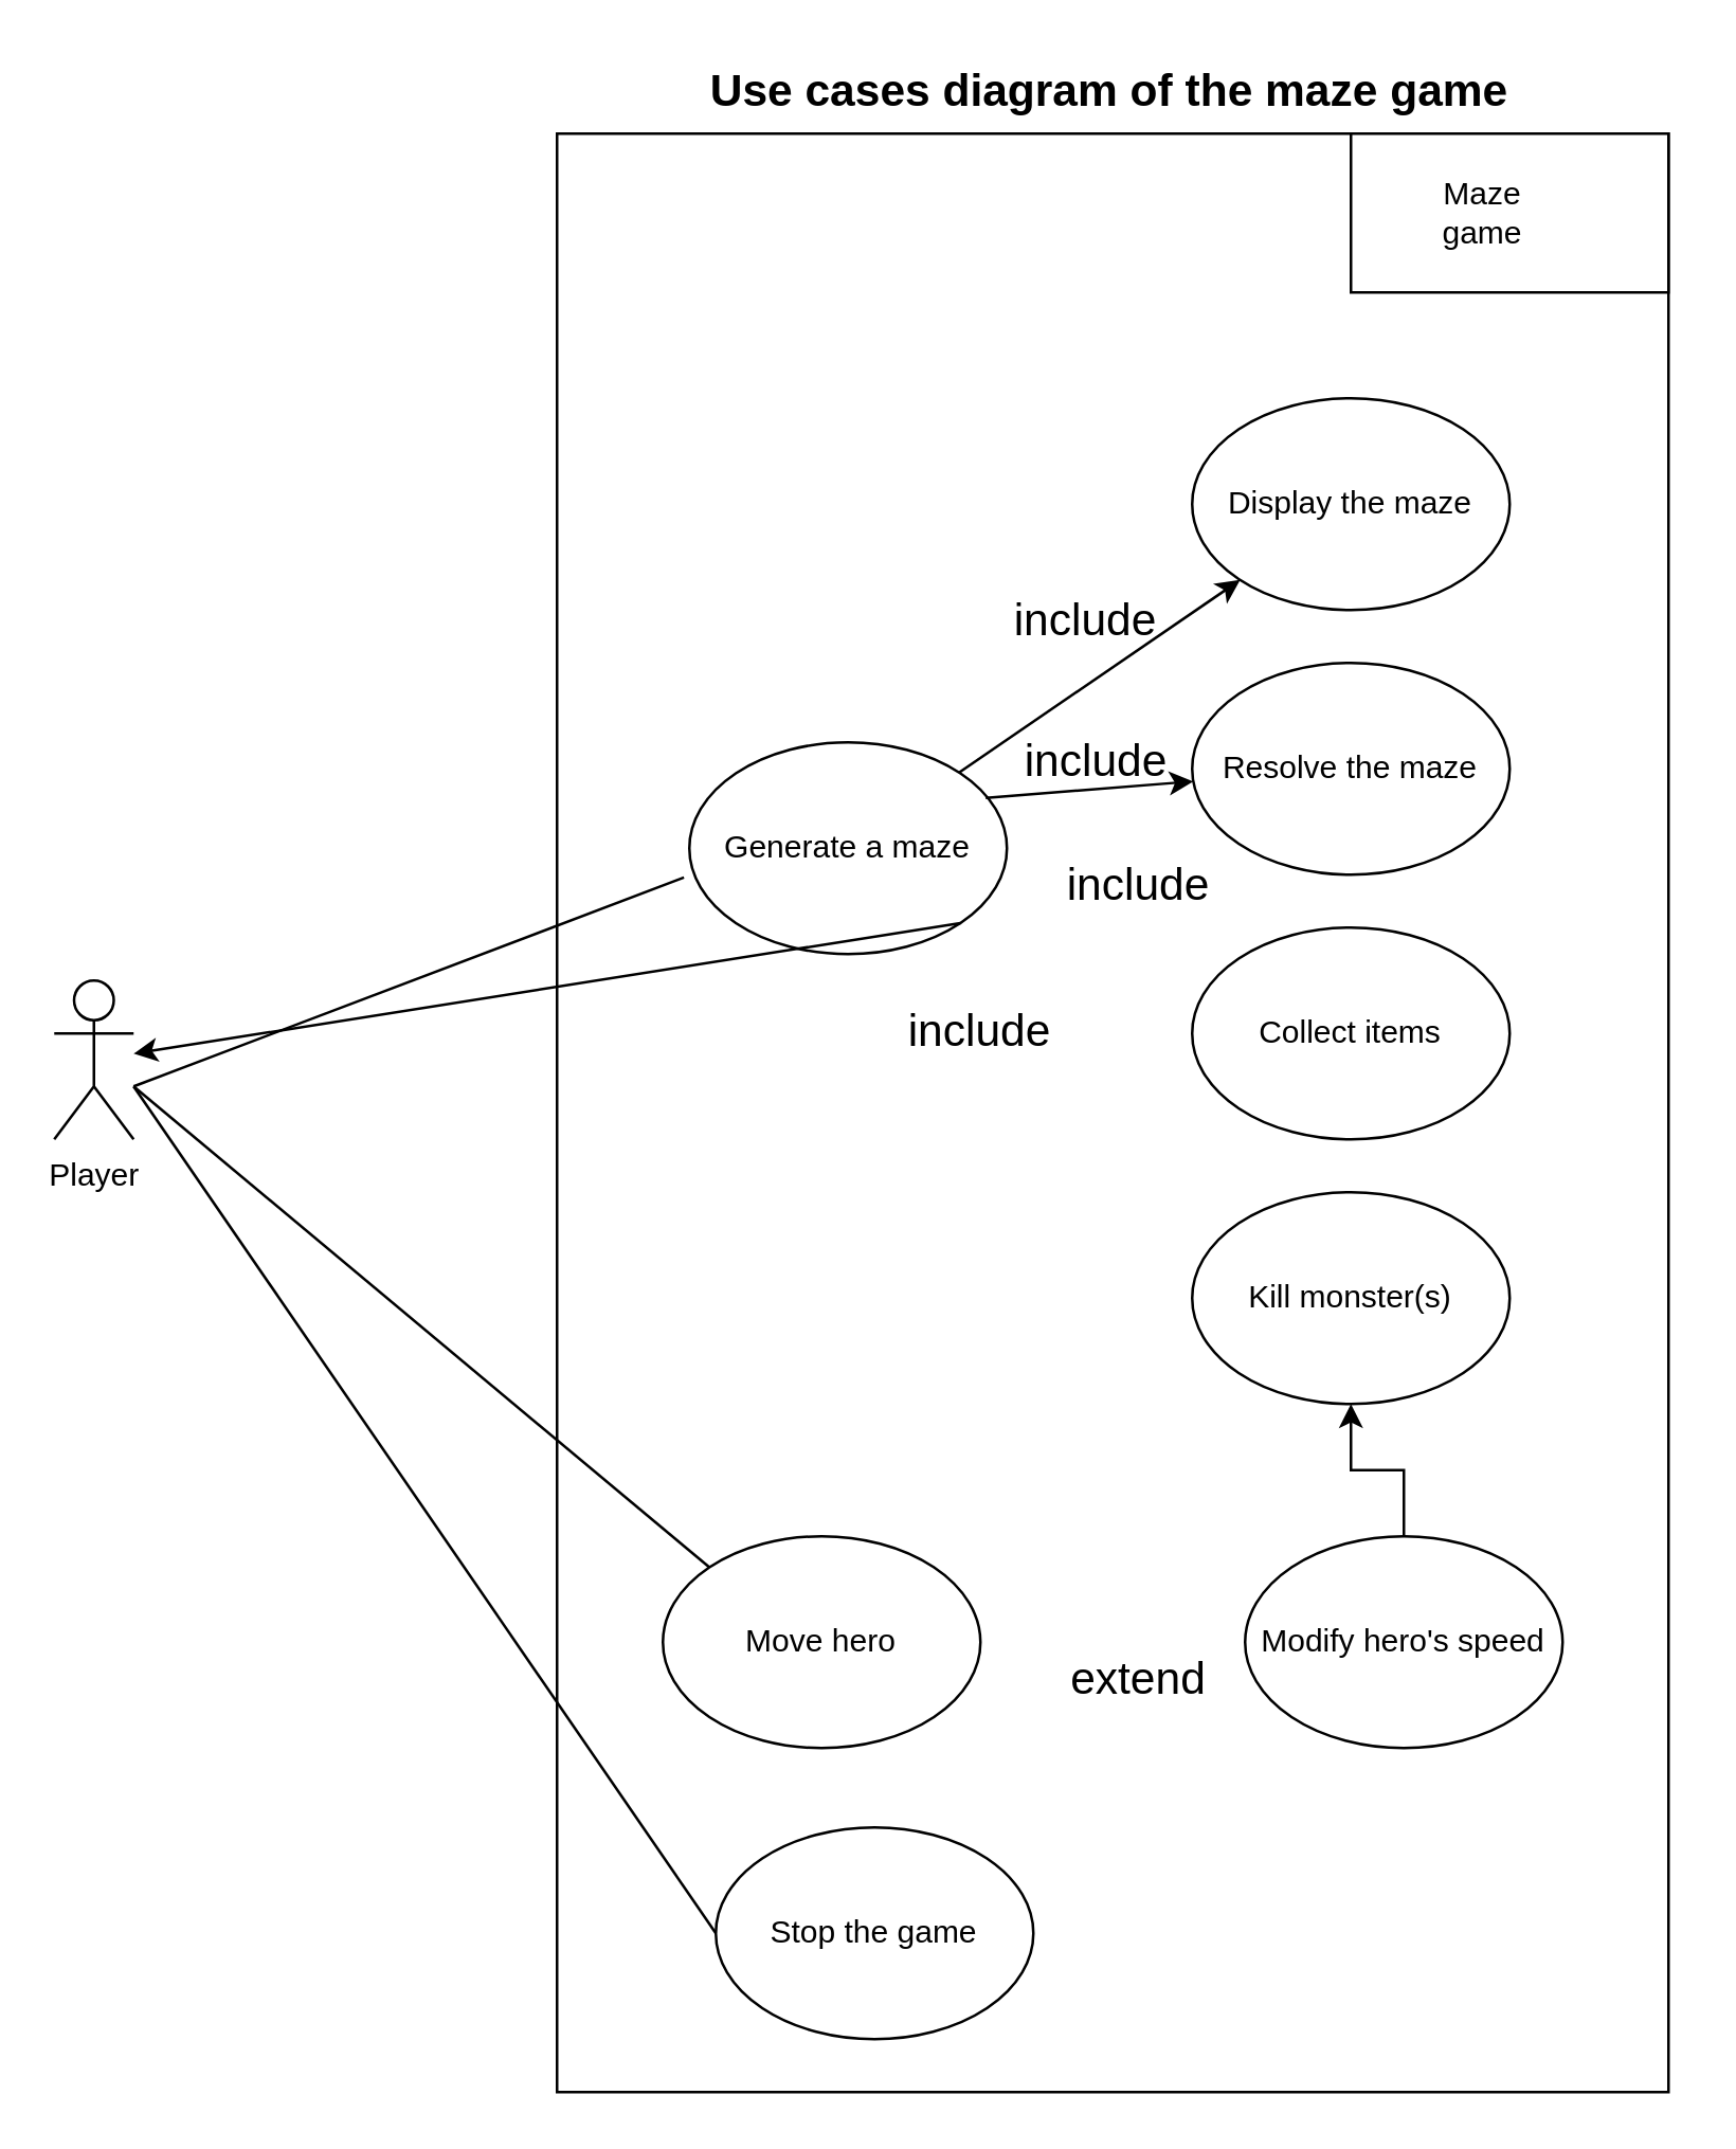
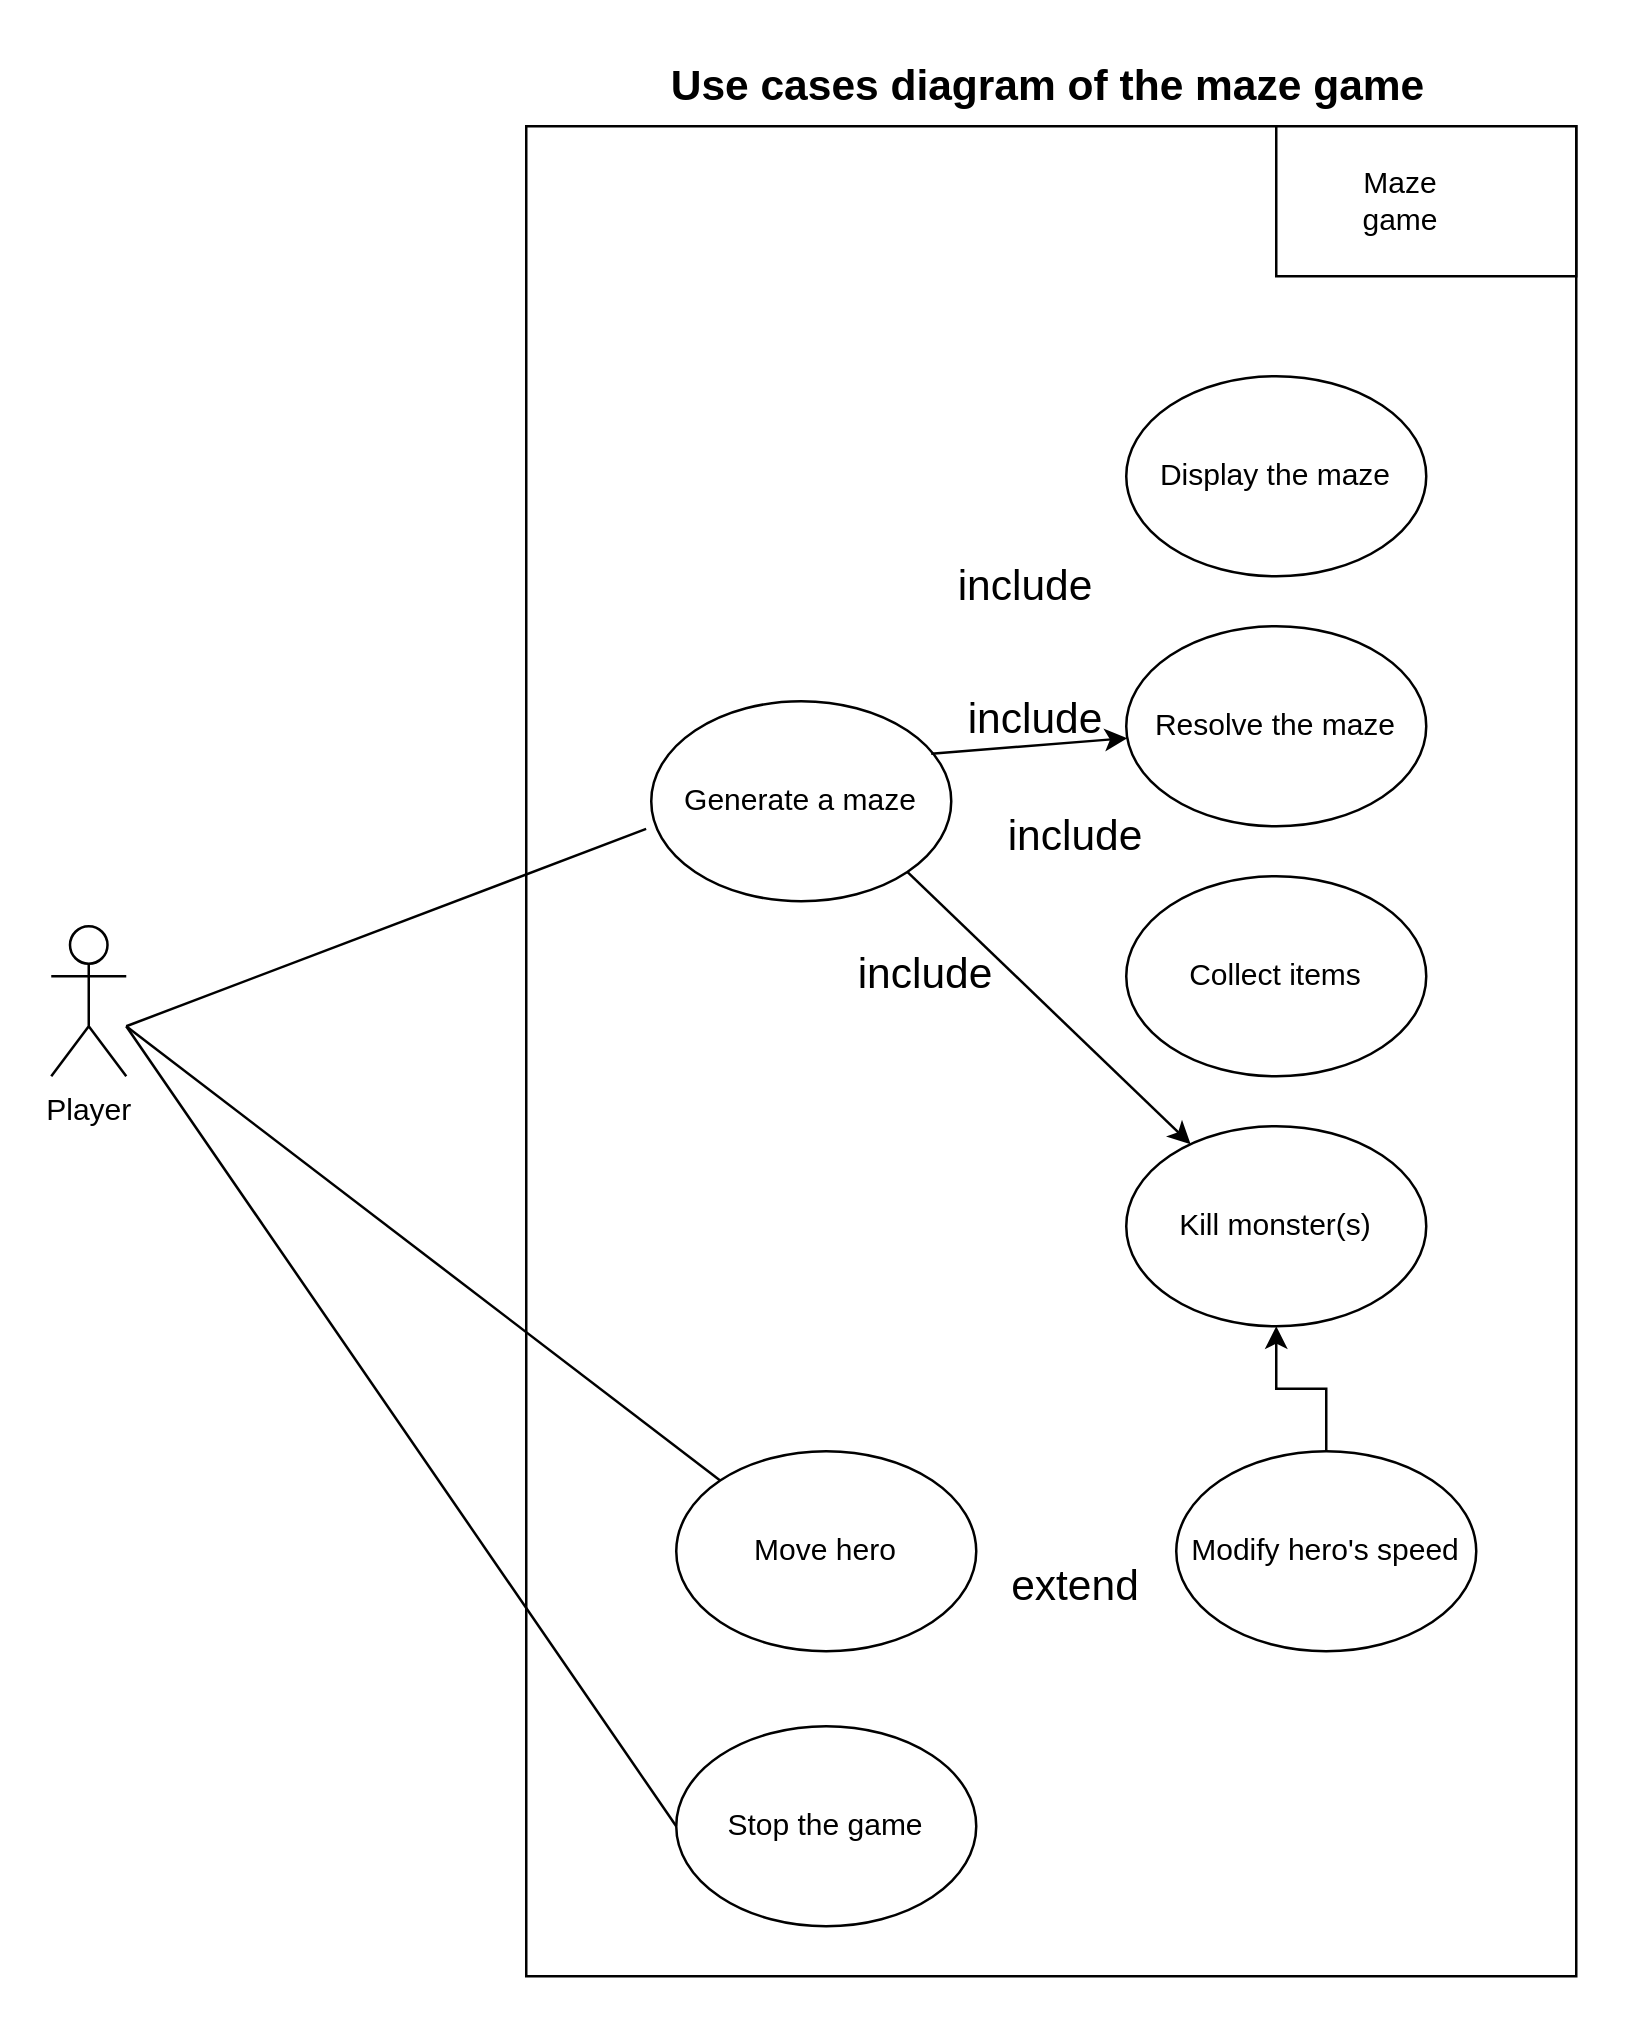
  <mxCell id="0" />
  <mxCell id="1" parent="0" />
  <mxCell id="2" value="" style="rounded=0;whiteSpace=wrap;html=1;" parent="1" vertex="1"><mxGeometry x="210" y="50" width="420" height="740" as="geometry" /></mxCell>
  <mxCell id="3" value="&lt;div&gt;Player&lt;/div&gt;" style="shape=umlActor;verticalLabelPosition=bottom;verticalAlign=top;html=1;outlineConnect=0;" parent="1" vertex="1"><mxGeometry x="20" y="370" width="30" height="60" as="geometry" /></mxCell>
  <mxCell id="4" value="" style="rounded=0;whiteSpace=wrap;html=1;" parent="1" vertex="1"><mxGeometry x="510" y="50" width="120" height="60" as="geometry" /></mxCell>
  <mxCell id="5" value="Maze game" style="text;html=1;strokeColor=none;fillColor=none;align=center;verticalAlign=middle;whiteSpace=wrap;rounded=0;" parent="1" vertex="1"><mxGeometry x="530" y="65" width="60" height="30" as="geometry" /></mxCell>
  <mxCell id="6" value="Generate a maze" style="ellipse;whiteSpace=wrap;html=1;" parent="1" vertex="1"><mxGeometry x="260" y="280" width="120" height="80" as="geometry" /></mxCell>
  <mxCell id="7" value="Display the maze" style="ellipse;whiteSpace=wrap;html=1;" parent="1" vertex="1"><mxGeometry x="450" y="150" width="120" height="80" as="geometry" /></mxCell>
  <mxCell id="8" value="Resolve the maze" style="ellipse;whiteSpace=wrap;html=1;" parent="1" vertex="1"><mxGeometry x="450" y="250" width="120" height="80" as="geometry" /></mxCell>
  <mxCell id="9" style="edgeStyle=orthogonalEdgeStyle;rounded=0;orthogonalLoop=1;jettySize=auto;html=1;fontSize=17;" parent="1" source="10" target="12" edge="1"><mxGeometry relative="1" as="geometry" /></mxCell>
  <mxCell id="10" value="Modify hero's speed" style="ellipse;whiteSpace=wrap;html=1;" parent="1" vertex="1"><mxGeometry x="470" y="580" width="120" height="80" as="geometry" /></mxCell>
  <mxCell id="11" value="Collect items" style="ellipse;whiteSpace=wrap;html=1;" parent="1" vertex="1"><mxGeometry x="450" y="350" width="120" height="80" as="geometry" /></mxCell>
  <mxCell id="12" value="Kill monster(s)" style="ellipse;whiteSpace=wrap;html=1;" parent="1" vertex="1"><mxGeometry x="450" y="450" width="120" height="80" as="geometry" /></mxCell>
- <mxCell id="13" value="Move hero" style="ellipse;whiteSpace=wrap;html=1;" parent="1" vertex="1"><mxGeometry x="250" y="580" width="120" height="80" as="geometry" /></mxCell>
+ <mxCell id="13" value="Move hero" style="ellipse;whiteSpace=wrap;html=1;" parent="1" vertex="1"><mxGeometry x="270" y="580" width="120" height="80" as="geometry" /></mxCell>
  <mxCell id="14" value="Stop the game" style="ellipse;whiteSpace=wrap;html=1;" parent="1" vertex="1"><mxGeometry x="270" y="690" width="120" height="80" as="geometry" /></mxCell>
  <mxCell id="15" value="Use cases diagram of the maze game" style="text;html=1;strokeColor=none;fillColor=none;align=center;verticalAlign=middle;whiteSpace=wrap;rounded=0;fontStyle=1;fontSize=17;" parent="1" vertex="1"><mxGeometry x="204" y="20" width="430" height="30" as="geometry" /></mxCell>
  <mxCell id="16" value="" style="endArrow=none;html=1;rounded=0;fontSize=17;entryX=0;entryY=0.5;entryDx=0;entryDy=0;" parent="1" target="14" edge="1"><mxGeometry width="50" height="50" relative="1" as="geometry"><mxPoint x="50" y="410" as="sourcePoint" /><mxPoint x="100" y="350" as="targetPoint" /></mxGeometry></mxCell>
  <mxCell id="17" value="" style="endArrow=none;html=1;rounded=0;fontSize=17;entryX=-0.017;entryY=0.638;entryDx=0;entryDy=0;entryPerimeter=0;" parent="1" target="6" edge="1"><mxGeometry width="50" height="50" relative="1" as="geometry"><mxPoint x="50" y="410" as="sourcePoint" /><mxPoint x="100" y="350" as="targetPoint" /></mxGeometry></mxCell>
  <mxCell id="18" value="" style="endArrow=none;html=1;rounded=0;fontSize=17;entryX=0;entryY=0;entryDx=0;entryDy=0;" parent="1" target="13" edge="1"><mxGeometry width="50" height="50" relative="1" as="geometry"><mxPoint x="50" y="410" as="sourcePoint" /><mxPoint x="100" y="360" as="targetPoint" /></mxGeometry></mxCell>
- <mxCell id="19" value="" style="endArrow=classic;html=1;rounded=0;fontSize=17;" parent="1" source="6" target="7" edge="1"><mxGeometry width="50" height="50" relative="1" as="geometry"><mxPoint x="344" y="280" as="sourcePoint" /><mxPoint x="394" y="230" as="targetPoint" /></mxGeometry></mxCell>
  <mxCell id="20" value="" style="endArrow=classic;html=1;rounded=0;fontSize=17;" parent="1" target="8" edge="1"><mxGeometry width="50" height="50" relative="1" as="geometry"><mxPoint x="372" y="301" as="sourcePoint" /><mxPoint x="478" y="229" as="targetPoint" /></mxGeometry></mxCell>
- <mxCell id="21" value="" style="endArrow=classic;html=1;rounded=0;fontSize=17;exitX=1;exitY=1;exitDx=0;exitDy=0;" parent="1" source="6" target="3" edge="1"><mxGeometry width="50" height="50" relative="1" as="geometry"><mxPoint x="366" y="340" as="sourcePoint" /><mxPoint x="450" y="392" as="targetPoint" /></mxGeometry></mxCell>
+ <mxCell id="21" value="" style="endArrow=classic;html=1;rounded=0;fontSize=17;exitX=1;exitY=1;exitDx=0;exitDy=0;" parent="1" source="6" target="12" edge="1"><mxGeometry width="50" height="50" relative="1" as="geometry"><mxPoint x="366" y="340" as="sourcePoint" /><mxPoint x="450" y="392" as="targetPoint" /></mxGeometry></mxCell>
  <mxCell id="22" value="extend" style="text;html=1;strokeColor=none;fillColor=none;align=center;verticalAlign=middle;whiteSpace=wrap;rounded=0;fontSize=17;" parent="1" vertex="1"><mxGeometry x="400" y="620" width="60" height="30" as="geometry" /></mxCell>
  <mxCell id="23" value="include" style="text;html=1;strokeColor=none;fillColor=none;align=center;verticalAlign=middle;whiteSpace=wrap;rounded=0;fontSize=17;" parent="1" vertex="1"><mxGeometry x="340" y="375" width="60" height="30" as="geometry" /></mxCell>
  <mxCell id="24" value="include" style="text;html=1;strokeColor=none;fillColor=none;align=center;verticalAlign=middle;whiteSpace=wrap;rounded=0;fontSize=17;" parent="1" vertex="1"><mxGeometry x="400" y="320" width="60" height="30" as="geometry" /></mxCell>
  <mxCell id="25" value="include" style="text;html=1;strokeColor=none;fillColor=none;align=center;verticalAlign=middle;whiteSpace=wrap;rounded=0;fontSize=17;" parent="1" vertex="1"><mxGeometry x="384" y="273" width="60" height="30" as="geometry" /></mxCell>
  <mxCell id="26" value="include" style="text;html=1;strokeColor=none;fillColor=none;align=center;verticalAlign=middle;whiteSpace=wrap;rounded=0;fontSize=17;" parent="1" vertex="1"><mxGeometry x="380" y="220" width="60" height="30" as="geometry" /></mxCell>
